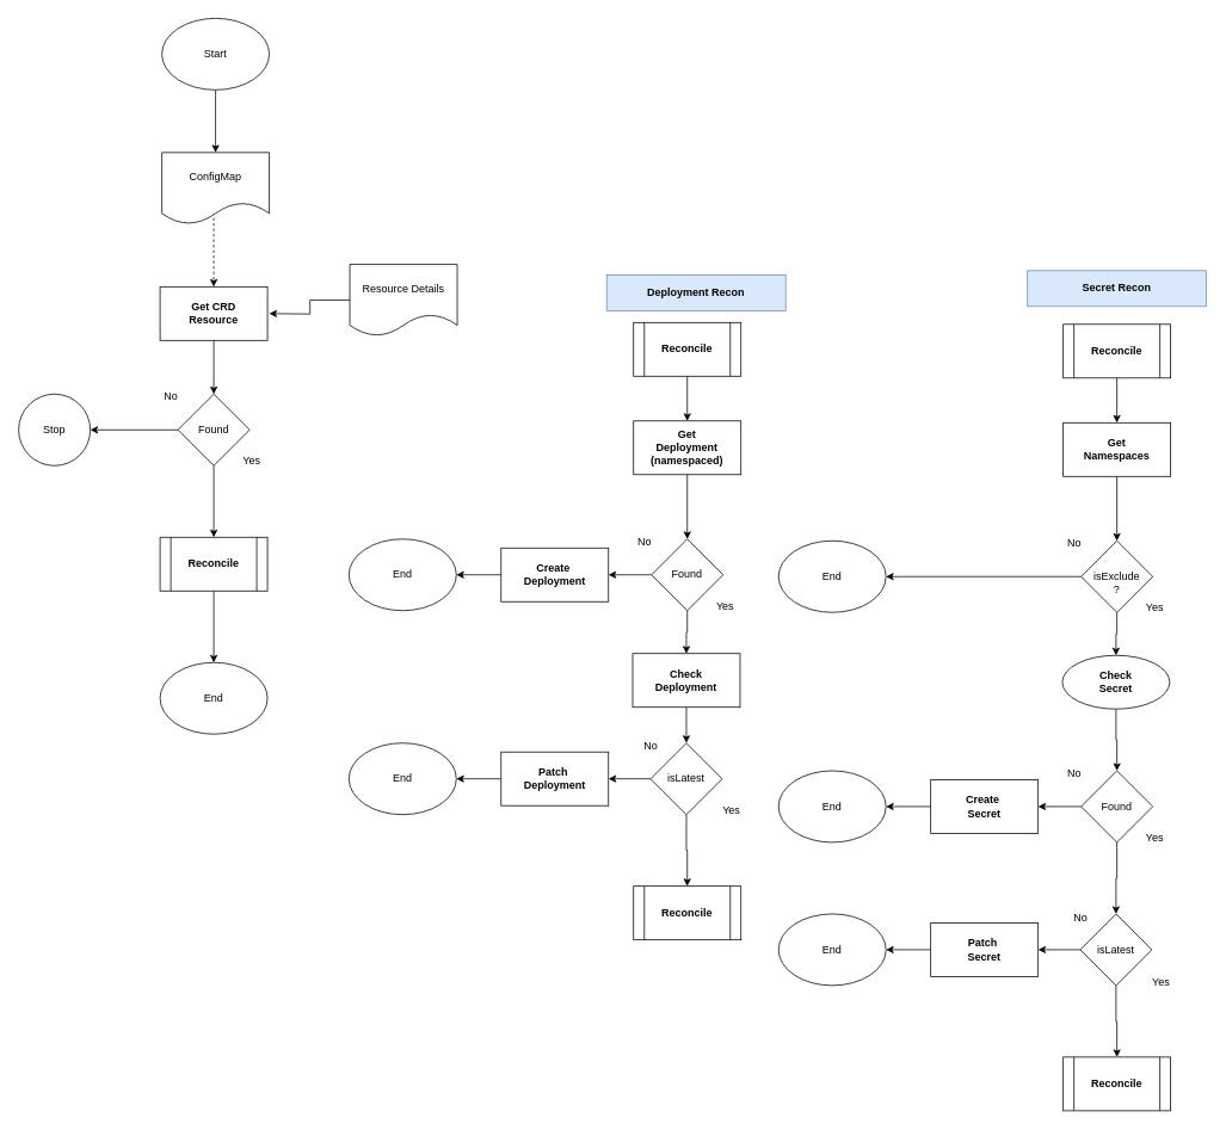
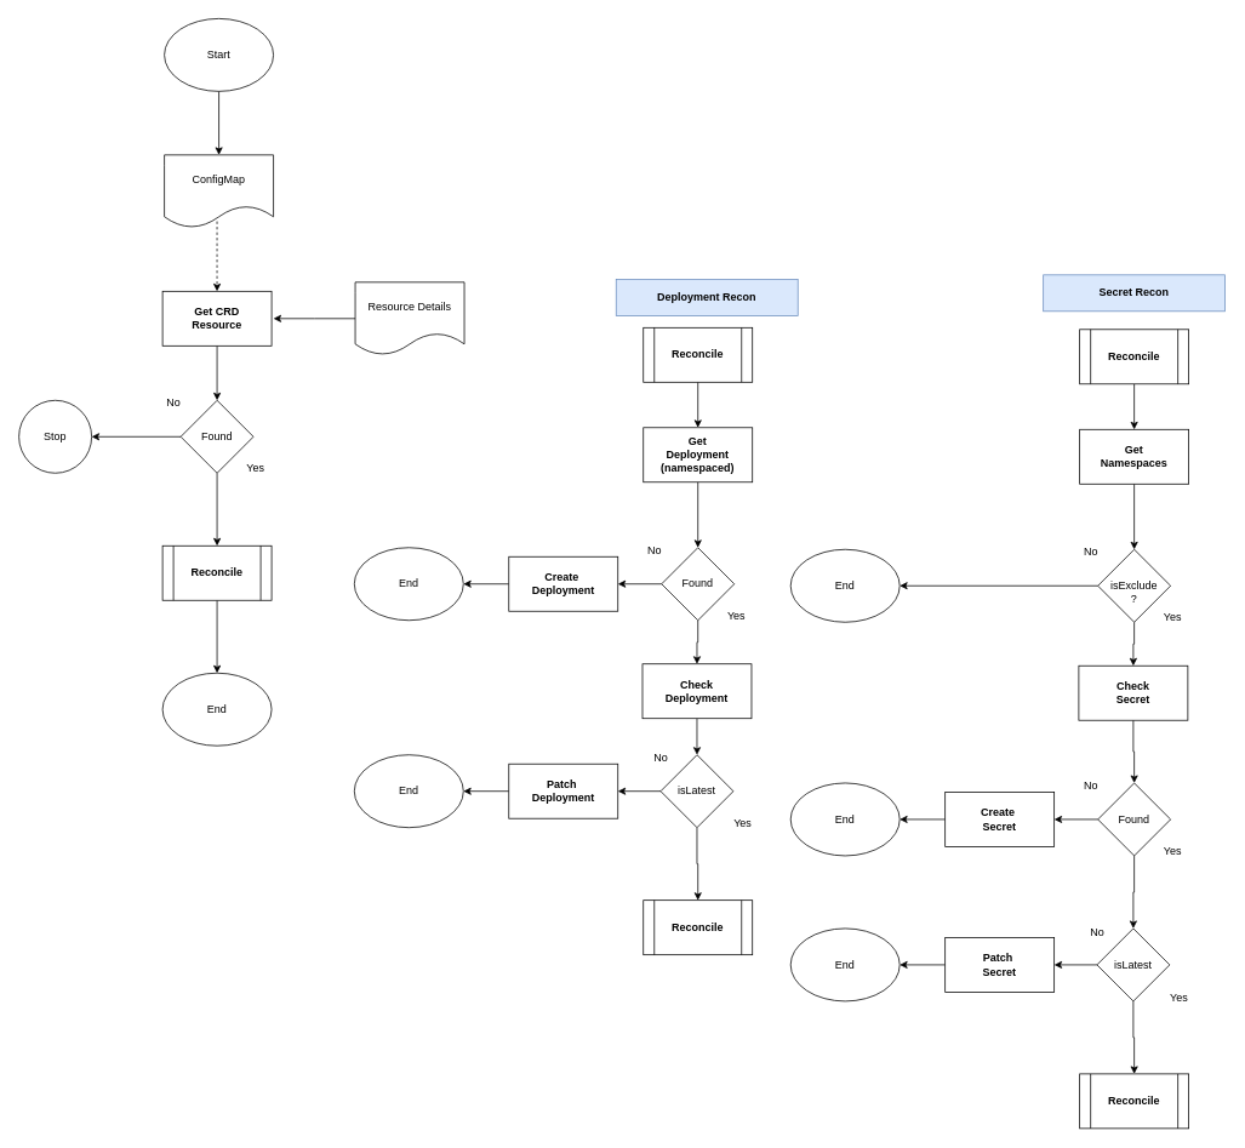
  <mxCell id="0" />
  <mxCell id="1" parent="0" />
  <mxCell id="2" style="edgeStyle=orthogonalEdgeStyle;rounded=0;orthogonalLoop=1;jettySize=auto;html=1;entryX=0.5;entryY=0;entryDx=0;entryDy=0;exitX=0.5;exitY=1;exitDx=0;exitDy=0;" edge="1" parent="1" source="5" target="4"><mxGeometry relative="1" as="geometry"><mxPoint x="240" y="120" as="sourcePoint" /></mxGeometry></mxCell>
  <mxCell id="3" style="edgeStyle=orthogonalEdgeStyle;rounded=0;orthogonalLoop=1;jettySize=auto;html=1;exitX=0.483;exitY=0.913;exitDx=0;exitDy=0;exitPerimeter=0;dashed=1;" edge="1" parent="1" source="4" target="7"><mxGeometry relative="1" as="geometry" /></mxCell>
  <mxCell id="4" value="ConfigMap" style="shape=document;whiteSpace=wrap;html=1;boundedLbl=1;" vertex="1" parent="1"><mxGeometry x="180" y="170" width="120" height="80" as="geometry" /></mxCell>
  <mxCell id="5" value="Start" style="ellipse;whiteSpace=wrap;html=1;" vertex="1" parent="1"><mxGeometry x="180" y="20" width="120" height="80" as="geometry" /></mxCell>
  <mxCell id="6" style="edgeStyle=orthogonalEdgeStyle;rounded=0;orthogonalLoop=1;jettySize=auto;html=1;" edge="1" parent="1" source="7" target="10"><mxGeometry relative="1" as="geometry" /></mxCell>
  <mxCell id="7" value="Get CRD&lt;br&gt;Resource" style="rounded=0;whiteSpace=wrap;html=1;fontStyle=1" vertex="1" parent="1"><mxGeometry x="178" y="320" width="120" height="60" as="geometry" /></mxCell>
  <mxCell id="8" style="edgeStyle=orthogonalEdgeStyle;rounded=0;orthogonalLoop=1;jettySize=auto;html=1;" edge="1" parent="1" source="10" target="13"><mxGeometry relative="1" as="geometry" /></mxCell>
  <mxCell id="9" style="edgeStyle=orthogonalEdgeStyle;rounded=0;orthogonalLoop=1;jettySize=auto;html=1;" edge="1" parent="1" source="10" target="17"><mxGeometry relative="1" as="geometry"><mxPoint x="238" y="590" as="targetPoint" /></mxGeometry></mxCell>
  <mxCell id="10" value="Found" style="rhombus;whiteSpace=wrap;html=1;" vertex="1" parent="1"><mxGeometry x="198" y="440" width="80" height="80" as="geometry" /></mxCell>
  <mxCell id="11" value="No" style="text;html=1;align=center;verticalAlign=middle;resizable=0;points=[];autosize=1;strokeColor=none;fillColor=none;" vertex="1" parent="1"><mxGeometry x="170" y="428" width="40" height="30" as="geometry" /></mxCell>
  <mxCell id="12" value="Yes" style="text;html=1;align=center;verticalAlign=middle;resizable=0;points=[];autosize=1;strokeColor=none;fillColor=none;" vertex="1" parent="1"><mxGeometry x="260" y="500" width="40" height="30" as="geometry" /></mxCell>
  <mxCell id="13" value="Stop" style="ellipse;whiteSpace=wrap;html=1;aspect=fixed;" vertex="1" parent="1"><mxGeometry x="20" y="440" width="80" height="80" as="geometry" /></mxCell>
  <mxCell id="14" style="edgeStyle=orthogonalEdgeStyle;rounded=0;orthogonalLoop=1;jettySize=auto;html=1;" edge="1" parent="1" source="15"><mxGeometry relative="1" as="geometry"><mxPoint x="300" y="350" as="targetPoint" /></mxGeometry></mxCell>
- <mxCell id="15" value="Resource Details" style="shape=document;whiteSpace=wrap;html=1;boundedLbl=1;" vertex="1" parent="1"><mxGeometry x="390" y="295" width="120" height="80" as="geometry" /></mxCell>
+ <mxCell id="15" value="Resource Details" style="shape=document;whiteSpace=wrap;html=1;boundedLbl=1;" vertex="1" parent="1"><mxGeometry x="390" y="310" width="120" height="80" as="geometry" /></mxCell>
  <mxCell id="16" style="edgeStyle=orthogonalEdgeStyle;rounded=0;orthogonalLoop=1;jettySize=auto;html=1;entryX=0.5;entryY=0;entryDx=0;entryDy=0;" edge="1" parent="1" source="17" target="18"><mxGeometry relative="1" as="geometry" /></mxCell>
  <mxCell id="17" value="&lt;b&gt;Reconcile&lt;/b&gt;" style="shape=process;whiteSpace=wrap;html=1;backgroundOutline=1;" vertex="1" parent="1"><mxGeometry x="178" y="600" width="120" height="60" as="geometry" /></mxCell>
  <mxCell id="18" value="End" style="ellipse;whiteSpace=wrap;html=1;" vertex="1" parent="1"><mxGeometry x="178" y="740" width="120" height="80" as="geometry" /></mxCell>
  <mxCell id="19" style="edgeStyle=orthogonalEdgeStyle;rounded=0;orthogonalLoop=1;jettySize=auto;html=1;" edge="1" parent="1" source="20" target="22"><mxGeometry relative="1" as="geometry" /></mxCell>
  <mxCell id="20" value="&lt;b&gt;Reconcile&lt;/b&gt;" style="shape=process;whiteSpace=wrap;html=1;backgroundOutline=1;" vertex="1" parent="1"><mxGeometry x="707" y="360" width="120" height="60" as="geometry" /></mxCell>
  <mxCell id="21" style="edgeStyle=orthogonalEdgeStyle;rounded=0;orthogonalLoop=1;jettySize=auto;html=1;entryX=0.5;entryY=0;entryDx=0;entryDy=0;" edge="1" parent="1" source="22" target="25"><mxGeometry relative="1" as="geometry" /></mxCell>
  <mxCell id="22" value="Get &lt;br&gt;Deployment&lt;br&gt;(namespaced)" style="rounded=0;whiteSpace=wrap;html=1;fontStyle=1" vertex="1" parent="1"><mxGeometry x="707" y="470" width="120" height="60" as="geometry" /></mxCell>
  <mxCell id="23" style="edgeStyle=orthogonalEdgeStyle;rounded=0;orthogonalLoop=1;jettySize=auto;html=1;" edge="1" parent="1" source="25" target="29"><mxGeometry relative="1" as="geometry" /></mxCell>
  <mxCell id="24" style="edgeStyle=orthogonalEdgeStyle;rounded=0;orthogonalLoop=1;jettySize=auto;html=1;" edge="1" parent="1" source="25" target="32"><mxGeometry relative="1" as="geometry" /></mxCell>
  <mxCell id="25" value="Found" style="rhombus;whiteSpace=wrap;html=1;" vertex="1" parent="1"><mxGeometry x="727" y="602" width="80" height="80" as="geometry" /></mxCell>
  <mxCell id="26" value="No" style="text;html=1;align=center;verticalAlign=middle;resizable=0;points=[];autosize=1;strokeColor=none;fillColor=none;" vertex="1" parent="1"><mxGeometry x="699" y="590" width="40" height="30" as="geometry" /></mxCell>
  <mxCell id="27" value="Yes" style="text;html=1;align=center;verticalAlign=middle;resizable=0;points=[];autosize=1;strokeColor=none;fillColor=none;" vertex="1" parent="1"><mxGeometry x="789" y="662" width="40" height="30" as="geometry" /></mxCell>
  <mxCell id="28" style="edgeStyle=orthogonalEdgeStyle;rounded=0;orthogonalLoop=1;jettySize=auto;html=1;entryX=1;entryY=0.5;entryDx=0;entryDy=0;" edge="1" parent="1" source="29" target="30"><mxGeometry relative="1" as="geometry"><mxPoint x="509" y="642" as="targetPoint" /></mxGeometry></mxCell>
  <mxCell id="29" value="Create&amp;nbsp;&lt;br&gt;Deployment" style="rounded=0;whiteSpace=wrap;html=1;fontStyle=1" vertex="1" parent="1"><mxGeometry x="559" y="612" width="120" height="60" as="geometry" /></mxCell>
  <mxCell id="30" value="End" style="ellipse;whiteSpace=wrap;html=1;" vertex="1" parent="1"><mxGeometry x="389" y="602" width="120" height="80" as="geometry" /></mxCell>
  <mxCell id="31" style="edgeStyle=orthogonalEdgeStyle;rounded=0;orthogonalLoop=1;jettySize=auto;html=1;entryX=0.5;entryY=0;entryDx=0;entryDy=0;" edge="1" parent="1" source="32" target="35"><mxGeometry relative="1" as="geometry" /></mxCell>
  <mxCell id="32" value="Check&lt;br&gt;Deployment" style="rounded=0;whiteSpace=wrap;html=1;fontStyle=1" vertex="1" parent="1"><mxGeometry x="706" y="730" width="120" height="60" as="geometry" /></mxCell>
  <mxCell id="33" style="edgeStyle=orthogonalEdgeStyle;rounded=0;orthogonalLoop=1;jettySize=auto;html=1;" edge="1" parent="1" source="35" target="38"><mxGeometry relative="1" as="geometry" /></mxCell>
  <mxCell id="34" style="edgeStyle=orthogonalEdgeStyle;rounded=0;orthogonalLoop=1;jettySize=auto;html=1;entryX=1;entryY=0.5;entryDx=0;entryDy=0;" edge="1" parent="1" source="35" target="40"><mxGeometry relative="1" as="geometry" /></mxCell>
  <mxCell id="35" value="isLatest" style="rhombus;whiteSpace=wrap;html=1;" vertex="1" parent="1"><mxGeometry x="726" y="830" width="80" height="80" as="geometry" /></mxCell>
  <mxCell id="36" value="No" style="text;html=1;align=center;verticalAlign=middle;resizable=0;points=[];autosize=1;strokeColor=none;fillColor=none;" vertex="1" parent="1"><mxGeometry x="706" y="819" width="40" height="30" as="geometry" /></mxCell>
  <mxCell id="37" value="Yes" style="text;html=1;align=center;verticalAlign=middle;resizable=0;points=[];autosize=1;strokeColor=none;fillColor=none;" vertex="1" parent="1"><mxGeometry x="796" y="891" width="40" height="30" as="geometry" /></mxCell>
  <mxCell id="38" value="&lt;b&gt;Reconcile&lt;/b&gt;" style="shape=process;whiteSpace=wrap;html=1;backgroundOutline=1;" vertex="1" parent="1"><mxGeometry x="707" y="990" width="120" height="60" as="geometry" /></mxCell>
  <mxCell id="39" style="edgeStyle=orthogonalEdgeStyle;rounded=0;orthogonalLoop=1;jettySize=auto;html=1;entryX=1;entryY=0.5;entryDx=0;entryDy=0;" edge="1" parent="1" source="40" target="41"><mxGeometry relative="1" as="geometry"><mxPoint x="509" y="870" as="targetPoint" /></mxGeometry></mxCell>
  <mxCell id="40" value="Patch&amp;nbsp;&lt;br&gt;Deployment" style="rounded=0;whiteSpace=wrap;html=1;fontStyle=1" vertex="1" parent="1"><mxGeometry x="559" y="840" width="120" height="60" as="geometry" /></mxCell>
  <mxCell id="41" value="End" style="ellipse;whiteSpace=wrap;html=1;" vertex="1" parent="1"><mxGeometry x="389" y="830" width="120" height="80" as="geometry" /></mxCell>
  <mxCell id="42" value="&lt;b&gt;&amp;nbsp;Deployment Recon&amp;nbsp;&lt;/b&gt;" style="rounded=0;whiteSpace=wrap;html=1;fillColor=#dae8fc;strokeColor=#6c8ebf;" vertex="1" parent="1"><mxGeometry x="677" y="307" width="200" height="40" as="geometry" /></mxCell>
  <mxCell id="43" style="edgeStyle=orthogonalEdgeStyle;rounded=0;orthogonalLoop=1;jettySize=auto;html=1;" edge="1" parent="1" source="44" target="46"><mxGeometry relative="1" as="geometry" /></mxCell>
  <mxCell id="44" value="&lt;b&gt;Reconcile&lt;/b&gt;" style="shape=process;whiteSpace=wrap;html=1;backgroundOutline=1;" vertex="1" parent="1"><mxGeometry x="1187" y="362" width="120" height="60" as="geometry" /></mxCell>
  <mxCell id="45" style="edgeStyle=orthogonalEdgeStyle;rounded=0;orthogonalLoop=1;jettySize=auto;html=1;entryX=0.5;entryY=0;entryDx=0;entryDy=0;" edge="1" parent="1" source="46" target="49"><mxGeometry relative="1" as="geometry" /></mxCell>
  <mxCell id="46" value="Get &lt;br&gt;Namespaces" style="rounded=0;whiteSpace=wrap;html=1;fontStyle=1" vertex="1" parent="1"><mxGeometry x="1187" y="472" width="120" height="60" as="geometry" /></mxCell>
  <mxCell id="47" style="edgeStyle=orthogonalEdgeStyle;rounded=0;orthogonalLoop=1;jettySize=auto;html=1;entryX=1;entryY=0.5;entryDx=0;entryDy=0;" edge="1" parent="1" source="49" target="52"><mxGeometry relative="1" as="geometry"><mxPoint x="1159" y="644" as="targetPoint" /></mxGeometry></mxCell>
  <mxCell id="48" style="edgeStyle=orthogonalEdgeStyle;rounded=0;orthogonalLoop=1;jettySize=auto;html=1;" edge="1" parent="1" source="49" target="54"><mxGeometry relative="1" as="geometry" /></mxCell>
  <mxCell id="49" value="&lt;br&gt;isExclude&lt;br&gt;?" style="rhombus;whiteSpace=wrap;html=1;" vertex="1" parent="1"><mxGeometry x="1207" y="604" width="80" height="80" as="geometry" /></mxCell>
  <mxCell id="50" value="No" style="text;html=1;align=center;verticalAlign=middle;resizable=0;points=[];autosize=1;strokeColor=none;fillColor=none;" vertex="1" parent="1"><mxGeometry x="1179" y="592" width="40" height="30" as="geometry" /></mxCell>
  <mxCell id="51" value="Yes" style="text;html=1;align=center;verticalAlign=middle;resizable=0;points=[];autosize=1;strokeColor=none;fillColor=none;" vertex="1" parent="1"><mxGeometry x="1269" y="664" width="40" height="30" as="geometry" /></mxCell>
  <mxCell id="52" value="End" style="ellipse;whiteSpace=wrap;html=1;" vertex="1" parent="1"><mxGeometry x="869" y="604" width="120" height="80" as="geometry" /></mxCell>
  <mxCell id="53" style="edgeStyle=orthogonalEdgeStyle;rounded=0;orthogonalLoop=1;jettySize=auto;html=1;entryX=0.5;entryY=0;entryDx=0;entryDy=0;" edge="1" parent="1" source="54" target="67"><mxGeometry relative="1" as="geometry" /></mxCell>
- <mxCell id="54" value="Check&lt;br&gt;Secret" style="ellipse;whiteSpace=wrap;html=1;fontStyle=1;" vertex="1" parent="1"><mxGeometry x="1186" y="732" width="120" height="60" as="geometry" /></mxCell>
+ <mxCell id="54" value="Check&lt;br&gt;Secret" style="rounded=0;whiteSpace=wrap;html=1;fontStyle=1" vertex="1" parent="1"><mxGeometry x="1186" y="732" width="120" height="60" as="geometry" /></mxCell>
  <mxCell id="55" style="edgeStyle=orthogonalEdgeStyle;rounded=0;orthogonalLoop=1;jettySize=auto;html=1;" edge="1" parent="1" source="57" target="60"><mxGeometry relative="1" as="geometry" /></mxCell>
  <mxCell id="56" style="edgeStyle=orthogonalEdgeStyle;rounded=0;orthogonalLoop=1;jettySize=auto;html=1;entryX=1;entryY=0.5;entryDx=0;entryDy=0;" edge="1" parent="1" source="57" target="62"><mxGeometry relative="1" as="geometry" /></mxCell>
  <mxCell id="57" value="isLatest" style="rhombus;whiteSpace=wrap;html=1;" vertex="1" parent="1"><mxGeometry x="1206" y="1021" width="80" height="80" as="geometry" /></mxCell>
  <mxCell id="58" value="No" style="text;html=1;align=center;verticalAlign=middle;resizable=0;points=[];autosize=1;strokeColor=none;fillColor=none;" vertex="1" parent="1"><mxGeometry x="1186" y="1010" width="40" height="30" as="geometry" /></mxCell>
  <mxCell id="59" value="Yes" style="text;html=1;align=center;verticalAlign=middle;resizable=0;points=[];autosize=1;strokeColor=none;fillColor=none;" vertex="1" parent="1"><mxGeometry x="1276" y="1082" width="40" height="30" as="geometry" /></mxCell>
  <mxCell id="60" value="&lt;b&gt;Reconcile&lt;/b&gt;" style="shape=process;whiteSpace=wrap;html=1;backgroundOutline=1;" vertex="1" parent="1"><mxGeometry x="1187" y="1181" width="120" height="60" as="geometry" /></mxCell>
  <mxCell id="61" style="edgeStyle=orthogonalEdgeStyle;rounded=0;orthogonalLoop=1;jettySize=auto;html=1;entryX=1;entryY=0.5;entryDx=0;entryDy=0;" edge="1" parent="1" source="62" target="63"><mxGeometry relative="1" as="geometry"><mxPoint x="989" y="1061" as="targetPoint" /></mxGeometry></mxCell>
  <mxCell id="62" value="Patch&amp;nbsp;&lt;br&gt;Secret" style="rounded=0;whiteSpace=wrap;html=1;fontStyle=1" vertex="1" parent="1"><mxGeometry x="1039" y="1031" width="120" height="60" as="geometry" /></mxCell>
  <mxCell id="63" value="End" style="ellipse;whiteSpace=wrap;html=1;" vertex="1" parent="1"><mxGeometry x="869" y="1021" width="120" height="80" as="geometry" /></mxCell>
  <mxCell id="64" value="&lt;b&gt;&amp;nbsp;Secret Recon&amp;nbsp;&lt;/b&gt;" style="rounded=0;whiteSpace=wrap;html=1;fillColor=#dae8fc;strokeColor=#6c8ebf;" vertex="1" parent="1"><mxGeometry x="1147" y="302" width="200" height="40" as="geometry" /></mxCell>
  <mxCell id="65" style="edgeStyle=orthogonalEdgeStyle;rounded=0;orthogonalLoop=1;jettySize=auto;html=1;" edge="1" parent="1" source="67" target="71"><mxGeometry relative="1" as="geometry" /></mxCell>
  <mxCell id="66" style="edgeStyle=orthogonalEdgeStyle;rounded=0;orthogonalLoop=1;jettySize=auto;html=1;entryX=0.5;entryY=0;entryDx=0;entryDy=0;" edge="1" parent="1" source="67" target="57"><mxGeometry relative="1" as="geometry" /></mxCell>
  <mxCell id="67" value="Found" style="rhombus;whiteSpace=wrap;html=1;" vertex="1" parent="1"><mxGeometry x="1207" y="861" width="80" height="80" as="geometry" /></mxCell>
  <mxCell id="68" value="No" style="text;html=1;align=center;verticalAlign=middle;resizable=0;points=[];autosize=1;strokeColor=none;fillColor=none;" vertex="1" parent="1"><mxGeometry x="1179" y="849" width="40" height="30" as="geometry" /></mxCell>
  <mxCell id="69" value="Yes" style="text;html=1;align=center;verticalAlign=middle;resizable=0;points=[];autosize=1;strokeColor=none;fillColor=none;" vertex="1" parent="1"><mxGeometry x="1269" y="921" width="40" height="30" as="geometry" /></mxCell>
  <mxCell id="70" style="edgeStyle=orthogonalEdgeStyle;rounded=0;orthogonalLoop=1;jettySize=auto;html=1;entryX=1;entryY=0.5;entryDx=0;entryDy=0;" edge="1" parent="1" source="71" target="72"><mxGeometry relative="1" as="geometry"><mxPoint x="989" y="901" as="targetPoint" /></mxGeometry></mxCell>
  <mxCell id="71" value="Create&amp;nbsp;&lt;br&gt;Secret" style="rounded=0;whiteSpace=wrap;html=1;fontStyle=1" vertex="1" parent="1"><mxGeometry x="1039" y="871" width="120" height="60" as="geometry" /></mxCell>
  <mxCell id="72" value="End" style="ellipse;whiteSpace=wrap;html=1;" vertex="1" parent="1"><mxGeometry x="869" y="861" width="120" height="80" as="geometry" /></mxCell>
